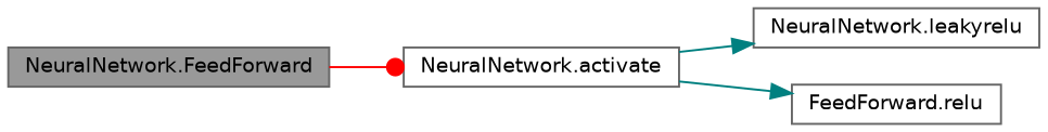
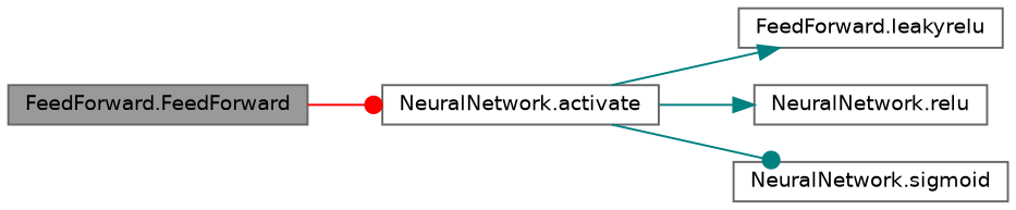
  digraph {
    rankdir=LR
    node [color=grey40 fillcolor=white fontname=Helvetica fontsize=10 shape=box style=filled]
    edge [arrowhead=dot color=teal fontname=Helvetica fontsize=10 labelfontname=Helvetica labelfontsize=10 style=solid]
-   n1 [color=gray40 fillcolor=grey60 fontcolor=black height=0.2 label="NeuralNetwork.FeedForward" width=0.4]
+   n1 [color=gray40 fillcolor=grey60 fontcolor=black height=0.2 label="FeedForward.FeedForward" width=0.4]
    n2 [height=0.2 label="NeuralNetwork.activate" width=0.4]
-   n3 [height=0.2 label="NeuralNetwork.leakyrelu" width=0.4]
-   n4 [height=0.2 label="FeedForward.relu" width=0.4]
+   n3 [height=0.2 label="FeedForward.leakyrelu" width=0.4]
+   n4 [height=0.2 label="NeuralNetwork.relu" width=0.4]
+   n5 [height=0.2 label="NeuralNetwork.sigmoid" width=0.4]
    n1 -> n2 [color=red]
    n2 -> n3 [arrowhead=normal]
    n2 -> n4 [arrowhead=normal]
+   n2 -> n5
  }
